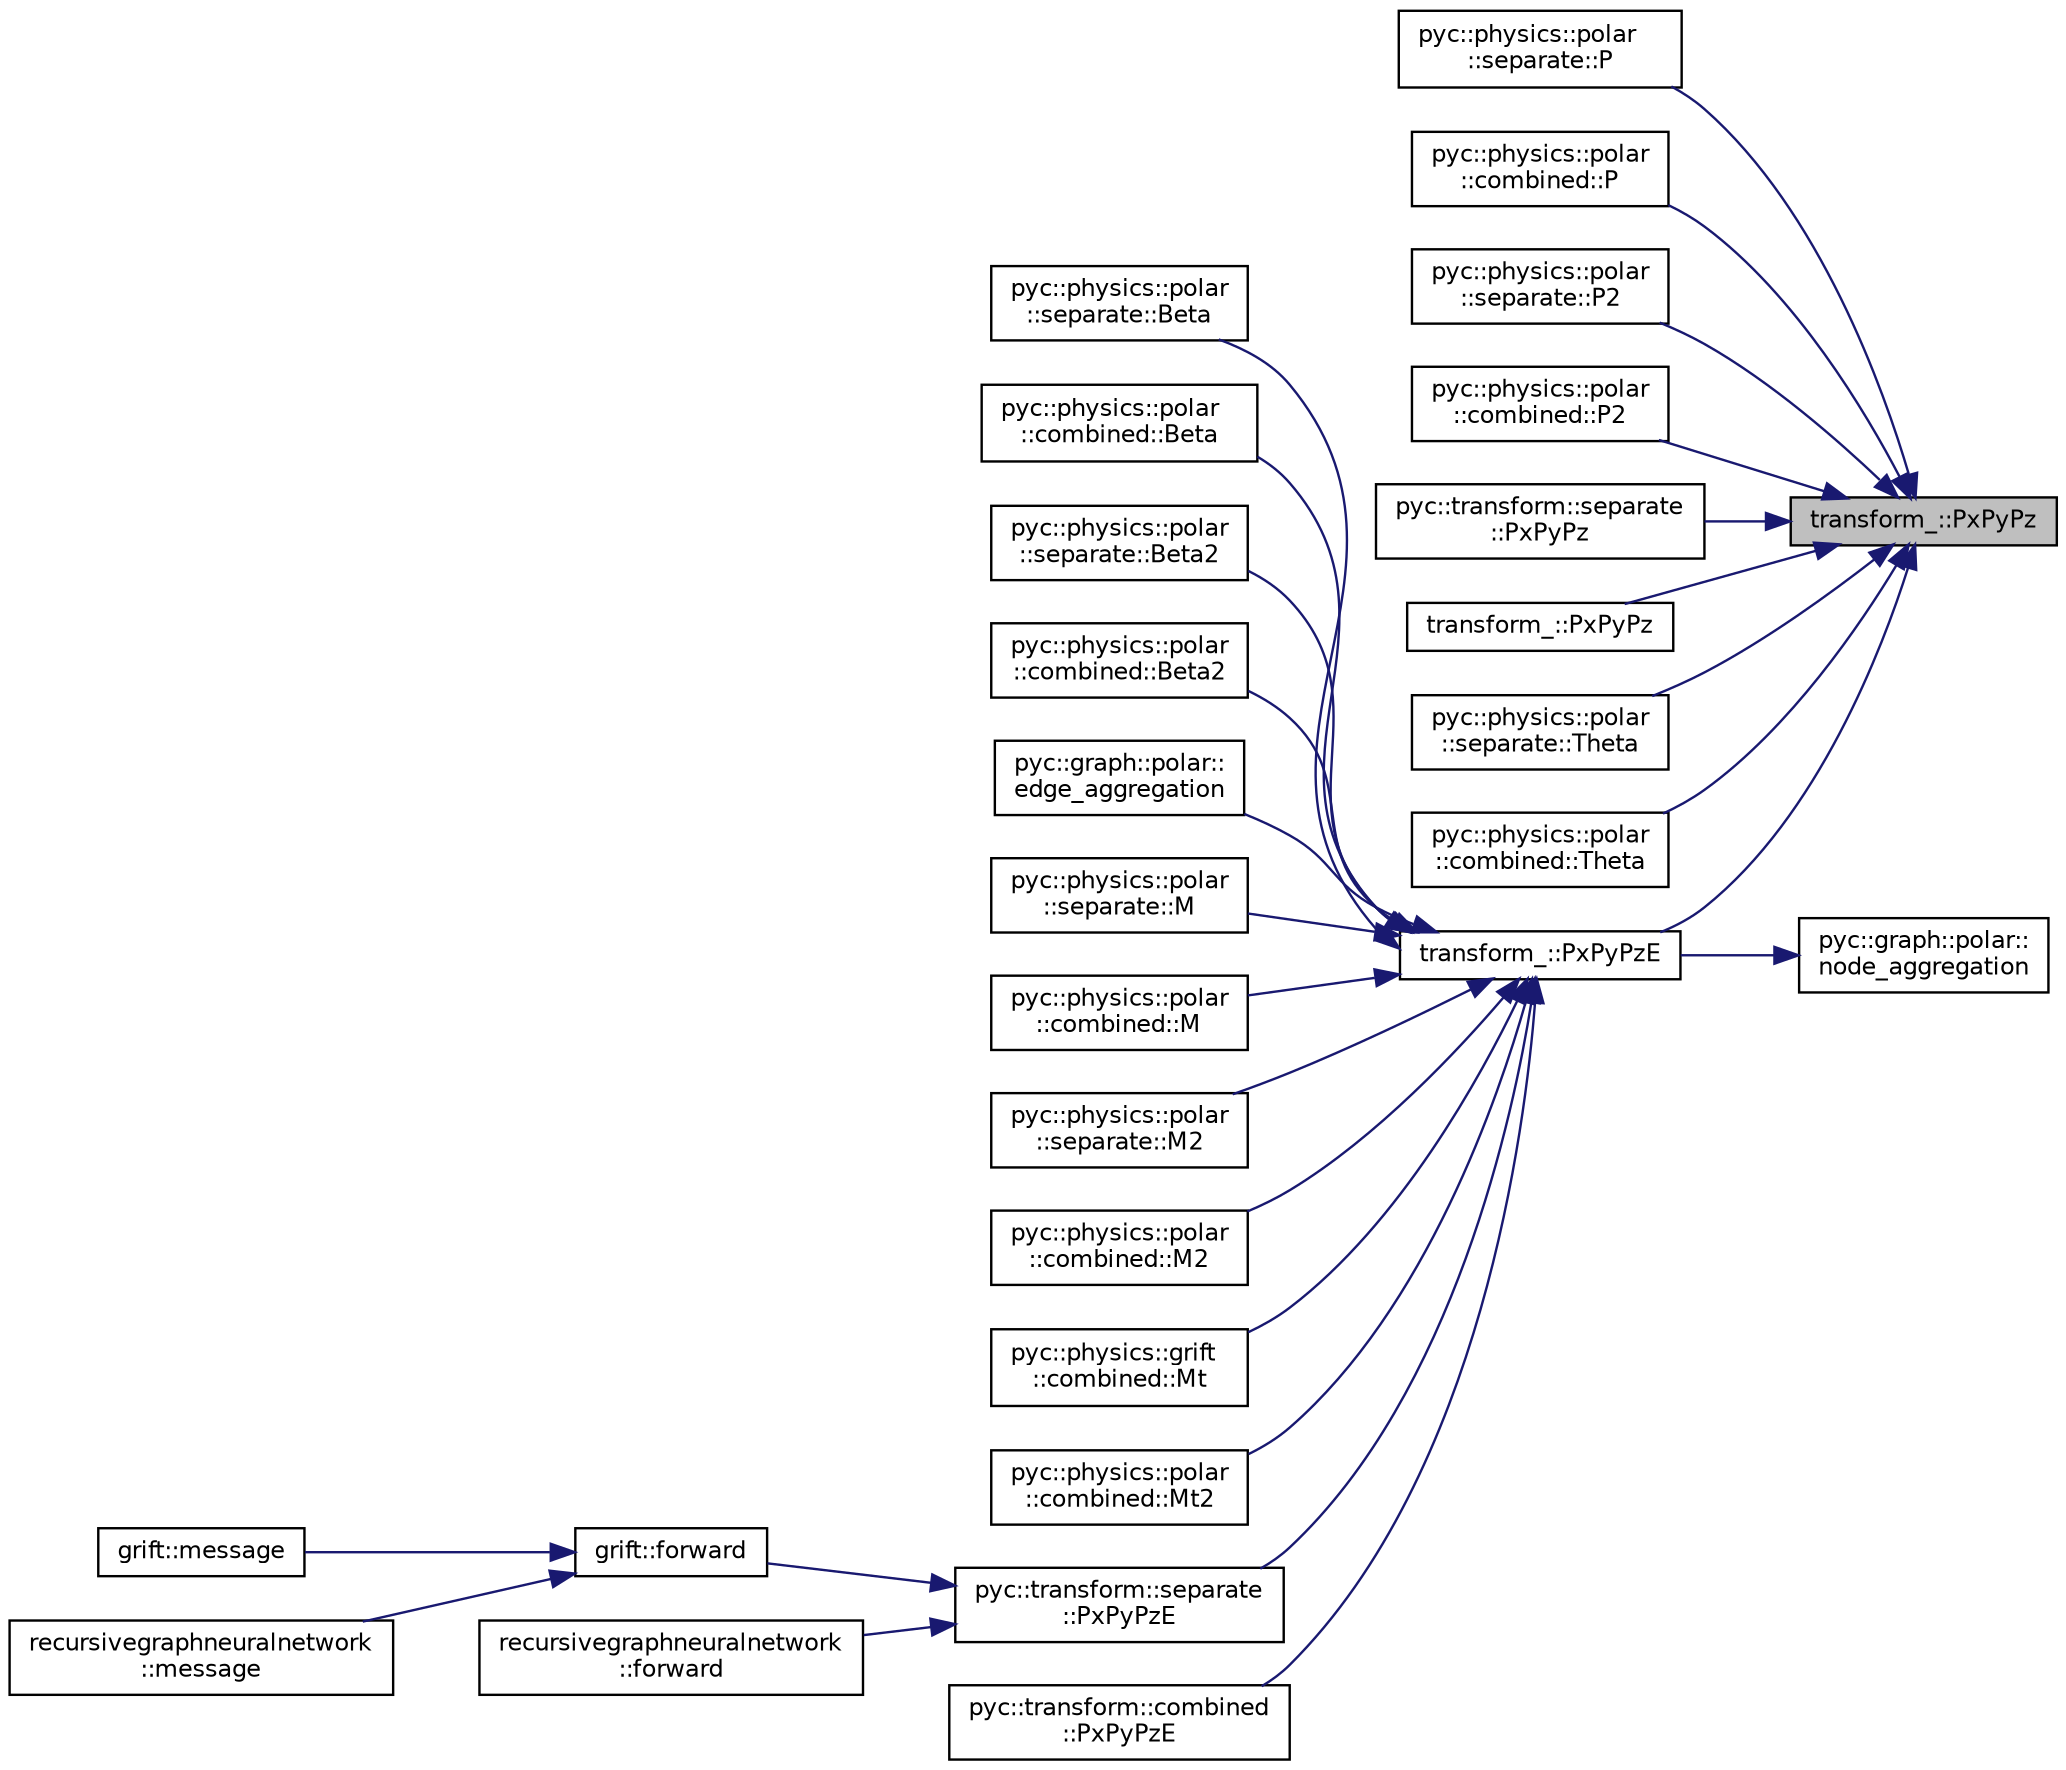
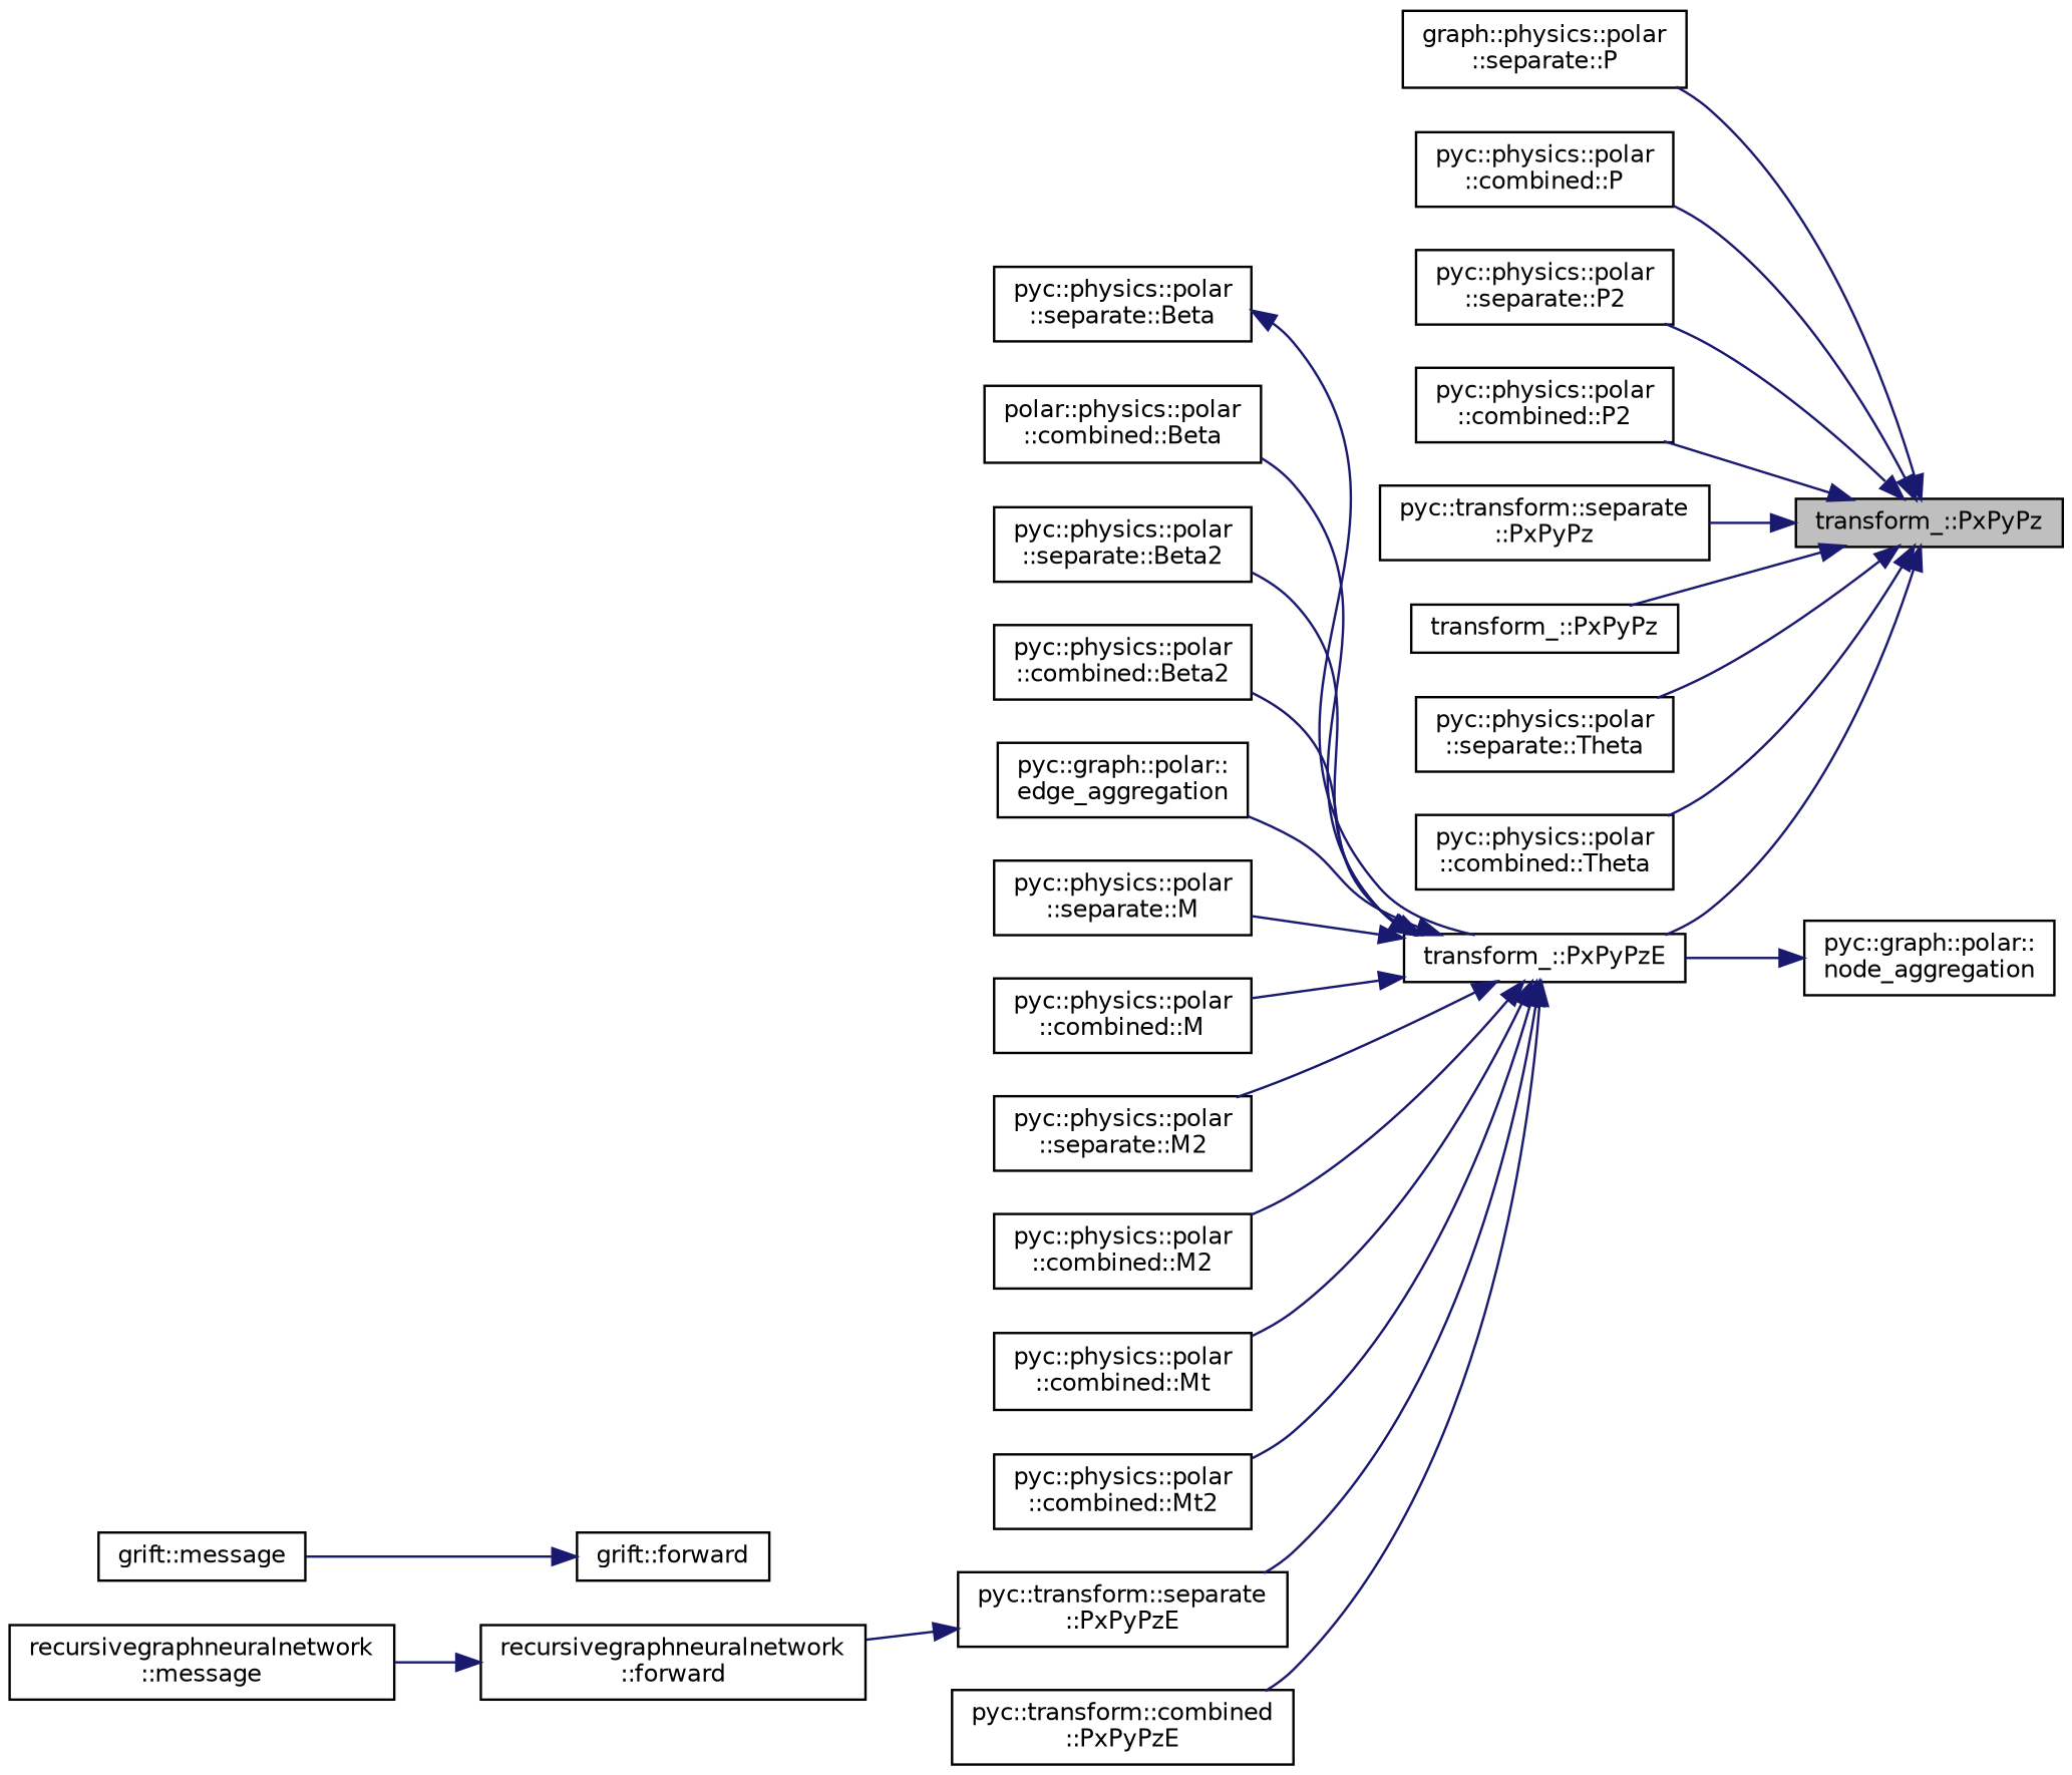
  digraph {
    rankdir=RL
    node [color=black fillcolor=white fontname=Helvetica fontsize=10 shape=record style=filled]
    edge [color=midnightblue dir=back fontname=Helvetica fontsize=10 labelfontname=Helvetica labelfontsize=10 style=solid]
    n1 [fillcolor=grey75 fontcolor=black height=0.2 label="transform_::PxPyPz" width=0.4]
-   n2 [height=0.2 label="pyc::physics::polar\l::separate::P" width=0.4]
+   n2 [height=0.2 label="graph::physics::polar\l::separate::P" width=0.4]
    n3 [height=0.2 label="pyc::physics::polar\l::combined::P" width=0.4]
    n4 [height=0.2 label="pyc::physics::polar\l::separate::P2" width=0.4]
    n5 [height=0.2 label="pyc::physics::polar\l::combined::P2" width=0.4]
    n6 [height=0.2 label="pyc::transform::separate\l::PxPyPz" width=0.4]
    n7 [height=0.2 label="transform_::PxPyPz" width=0.4]
    n8 [height=0.2 label="transform_::PxPyPzE" width=0.4]
    n9 [height=0.2 label="pyc::physics::polar\l::separate::Theta" width=0.4]
    n10 [height=0.2 label="pyc::physics::polar\l::combined::Theta" width=0.4]
    n11 [height=0.2 label="pyc::physics::polar\l::separate::Beta" width=0.4]
-   n12 [height=0.2 label="pyc::physics::polar\l::combined::Beta" width=0.4]
+   n12 [height=0.2 label="polar::physics::polar\l::combined::Beta" width=0.4]
    n13 [height=0.2 label="pyc::physics::polar\l::separate::Beta2" width=0.4]
    n14 [height=0.2 label="pyc::physics::polar\l::combined::Beta2" width=0.4]
    n15 [height=0.2 label="pyc::graph::polar::\ledge_aggregation" width=0.4]
    n16 [height=0.2 label="pyc::physics::polar\l::separate::M" width=0.4]
    n17 [height=0.2 label="pyc::physics::polar\l::combined::M" width=0.4]
    n18 [height=0.2 label="pyc::physics::polar\l::separate::M2" width=0.4]
    n19 [height=0.2 label="pyc::physics::polar\l::combined::M2" width=0.4]
-   n20 [height=0.2 label="pyc::physics::grift\l::combined::Mt" width=0.4]
+   n20 [height=0.2 label="pyc::physics::polar\l::combined::Mt" width=0.4]
    n21 [height=0.2 label="pyc::physics::polar\l::combined::Mt2" width=0.4]
    n22 [height=0.2 label="pyc::transform::separate\l::PxPyPzE" width=0.4]
    n23 [height=0.2 label="pyc::transform::combined\l::PxPyPzE" width=0.4]
    n24 [height=0.2 label="pyc::graph::polar::\lnode_aggregation" width=0.4]
    n25 [height=0.2 label="grift::forward" width=0.4]
    n26 [height=0.2 label="recursivegraphneuralnetwork\l::forward" width=0.4]
    n27 [height=0.2 label="grift::message" width=0.4]
    n28 [height=0.2 label="recursivegraphneuralnetwork\l::message" width=0.4]
    n1 -> n2
    n1 -> n3
    n1 -> n4
    n1 -> n5
    n1 -> n6
    n1 -> n7
    n1 -> n8
    n1 -> n9
    n1 -> n10
-   n8 -> n11
+   n11 -> n8
    n8 -> n12
    n8 -> n13
    n8 -> n14
    n8 -> n15
    n8 -> n16
    n8 -> n17
    n8 -> n18
    n8 -> n19
    n8 -> n20
    n8 -> n21
    n8 -> n22
    n8 -> n23
-   n22 -> n25
    n22 -> n26
    n24 -> n8
    n25 -> n27
-   n25 -> n28
+   n26 -> n28
  }
